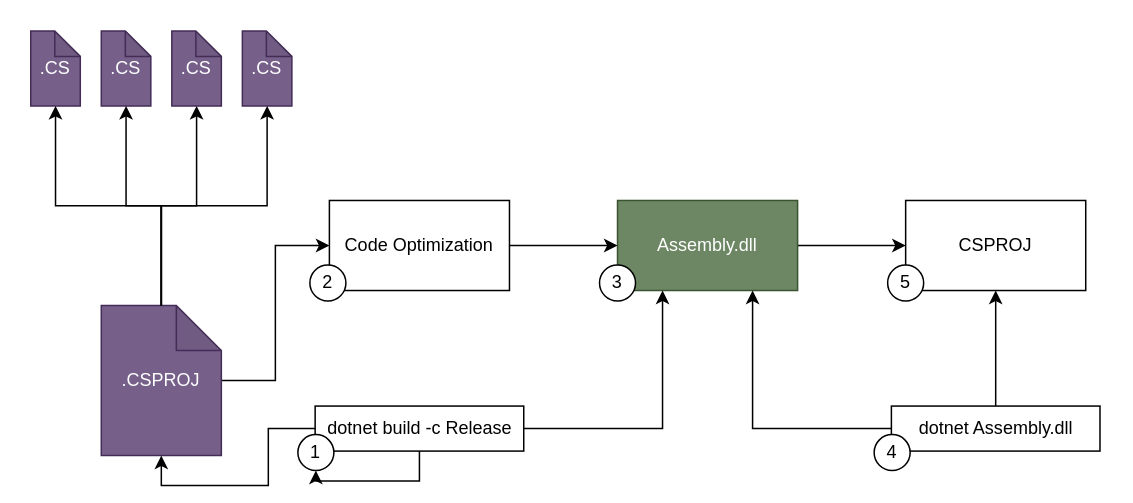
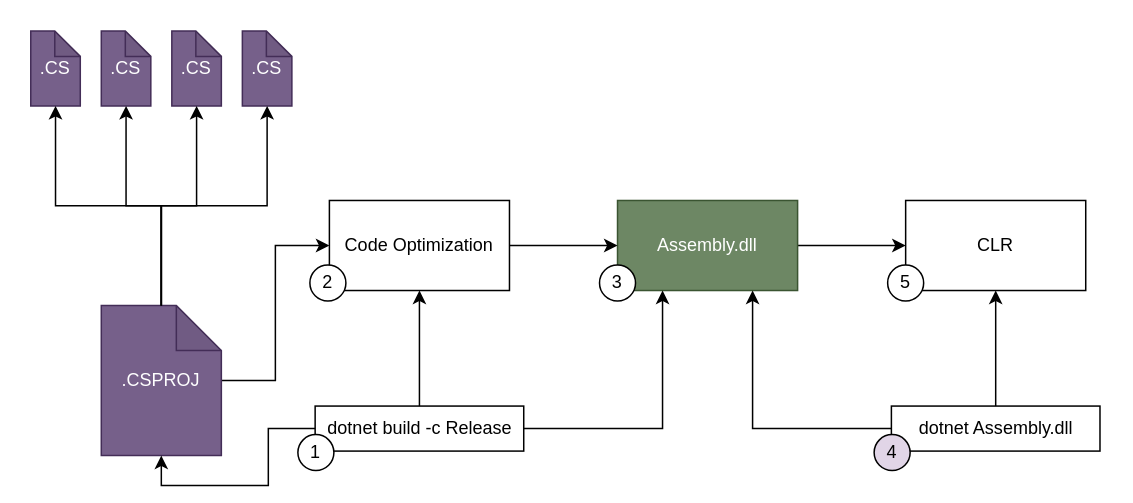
  <mxCell id="0" />
  <mxCell id="1" parent="0" />
  <mxCell id="2" style="edgeStyle=orthogonalEdgeStyle;rounded=0;orthogonalLoop=1;jettySize=auto;html=1;entryX=0;entryY=0.5;entryDx=0;entryDy=0;" edge="1" parent="1" source="3" target="15"><mxGeometry relative="1" as="geometry" /></mxCell>
  <mxCell id="3" value=".CSPROJ" style="shape=note;whiteSpace=wrap;html=1;backgroundOutline=1;darkOpacity=0.05;fillColor=#76608a;fontColor=#ffffff;strokeColor=#432D57;" vertex="1" parent="1"><mxGeometry x="67" y="203" width="80" height="100" as="geometry" /></mxCell>
  <mxCell id="4" value=".CS" style="shape=note;whiteSpace=wrap;html=1;backgroundOutline=1;darkOpacity=0.05;size=17;fillColor=#76608a;fontColor=#ffffff;strokeColor=#432D57;" vertex="1" parent="1"><mxGeometry x="67" y="20" width="33" height="50" as="geometry" /></mxCell>
  <mxCell id="5" value=".CS" style="shape=note;whiteSpace=wrap;html=1;backgroundOutline=1;darkOpacity=0.05;size=17;fillColor=#76608a;fontColor=#ffffff;strokeColor=#432D57;" vertex="1" parent="1"><mxGeometry x="114" y="20" width="33" height="50" as="geometry" /></mxCell>
  <mxCell id="6" value=".CS" style="shape=note;whiteSpace=wrap;html=1;backgroundOutline=1;darkOpacity=0.05;size=17;fillColor=#76608a;fontColor=#ffffff;strokeColor=#432D57;" vertex="1" parent="1"><mxGeometry x="20" y="20" width="33" height="50" as="geometry" /></mxCell>
  <mxCell id="7" value=".CS" style="shape=note;whiteSpace=wrap;html=1;backgroundOutline=1;darkOpacity=0.05;size=17;fillColor=#76608a;fontColor=#ffffff;strokeColor=#432D57;" vertex="1" parent="1"><mxGeometry x="161" y="20" width="33" height="50" as="geometry" /></mxCell>
  <mxCell id="8" style="edgeStyle=orthogonalEdgeStyle;rounded=0;orthogonalLoop=1;jettySize=auto;html=1;entryX=0.5;entryY=1;entryDx=0;entryDy=0;entryPerimeter=0;exitX=0.5;exitY=0;exitDx=0;exitDy=0;exitPerimeter=0;" edge="1" parent="1" source="3" target="6"><mxGeometry relative="1" as="geometry" /></mxCell>
  <mxCell id="9" style="edgeStyle=orthogonalEdgeStyle;rounded=0;orthogonalLoop=1;jettySize=auto;html=1;exitX=0.5;exitY=0;exitDx=0;exitDy=0;exitPerimeter=0;entryX=0.5;entryY=1;entryDx=0;entryDy=0;entryPerimeter=0;" edge="1" parent="1" source="3" target="4"><mxGeometry relative="1" as="geometry" /></mxCell>
  <mxCell id="10" style="edgeStyle=orthogonalEdgeStyle;rounded=0;orthogonalLoop=1;jettySize=auto;html=1;exitX=0.5;exitY=0;exitDx=0;exitDy=0;exitPerimeter=0;entryX=0.5;entryY=1;entryDx=0;entryDy=0;entryPerimeter=0;" edge="1" parent="1" source="3" target="5"><mxGeometry relative="1" as="geometry" /></mxCell>
  <mxCell id="11" style="edgeStyle=orthogonalEdgeStyle;rounded=0;orthogonalLoop=1;jettySize=auto;html=1;exitX=0.5;exitY=0;exitDx=0;exitDy=0;exitPerimeter=0;entryX=0.5;entryY=1;entryDx=0;entryDy=0;entryPerimeter=0;" edge="1" parent="1" source="3" target="7"><mxGeometry relative="1" as="geometry" /></mxCell>
  <mxCell id="12" style="edgeStyle=orthogonalEdgeStyle;rounded=0;orthogonalLoop=1;jettySize=auto;html=1;entryX=0;entryY=0.5;entryDx=0;entryDy=0;" edge="1" parent="1" source="13" target="20"><mxGeometry relative="1" as="geometry" /></mxCell>
  <mxCell id="13" value="Assembly.dll" style="rounded=0;whiteSpace=wrap;html=1;fillColor=#6d8764;fontColor=#ffffff;strokeColor=#3A5431;" vertex="1" parent="1"><mxGeometry x="411" y="133" width="120" height="60" as="geometry" /></mxCell>
  <mxCell id="14" style="edgeStyle=orthogonalEdgeStyle;rounded=0;orthogonalLoop=1;jettySize=auto;html=1;entryX=0;entryY=0.5;entryDx=0;entryDy=0;" edge="1" parent="1" source="15" target="13"><mxGeometry relative="1" as="geometry" /></mxCell>
  <mxCell id="15" value="Code Optimization" style="rounded=0;whiteSpace=wrap;html=1;" vertex="1" parent="1"><mxGeometry x="219" y="133" width="120" height="60" as="geometry" /></mxCell>
- <mxCell id="16" style="edgeStyle=orthogonalEdgeStyle;rounded=0;orthogonalLoop=1;jettySize=auto;html=1;" edge="1" parent="1" source="18" target="21"><mxGeometry relative="1" as="geometry" /></mxCell>
+ <mxCell id="16" style="edgeStyle=orthogonalEdgeStyle;rounded=0;orthogonalLoop=1;jettySize=auto;html=1;entryX=0.5;entryY=1;entryDx=0;entryDy=0;" edge="1" parent="1" source="18" target="15"><mxGeometry relative="1" as="geometry" /></mxCell>
  <mxCell id="17" style="edgeStyle=orthogonalEdgeStyle;rounded=0;orthogonalLoop=1;jettySize=auto;html=1;entryX=0.25;entryY=1;entryDx=0;entryDy=0;" edge="1" parent="1" source="18" target="13"><mxGeometry relative="1" as="geometry" /></mxCell>
  <mxCell id="18" value="dotnet build -c Release" style="text;html=1;strokeColor=default;fillColor=none;align=center;verticalAlign=middle;whiteSpace=wrap;rounded=0;" vertex="1" parent="1"><mxGeometry x="209.5" y="270" width="139" height="30" as="geometry" /></mxCell>
  <mxCell id="19" style="edgeStyle=orthogonalEdgeStyle;rounded=0;orthogonalLoop=1;jettySize=auto;html=1;entryX=0.5;entryY=1;entryDx=0;entryDy=0;entryPerimeter=0;" edge="1" parent="1" source="18" target="3"><mxGeometry relative="1" as="geometry" /></mxCell>
- <mxCell id="20" value="CSPROJ" style="rounded=0;whiteSpace=wrap;html=1;" vertex="1" parent="1"><mxGeometry x="603" y="133" width="120" height="60" as="geometry" /></mxCell>
+ <mxCell id="20" value="CLR" style="rounded=0;whiteSpace=wrap;html=1;" vertex="1" parent="1"><mxGeometry x="603" y="133" width="120" height="60" as="geometry" /></mxCell>
  <mxCell id="21" value="1" style="ellipse;whiteSpace=wrap;html=1;" vertex="1" parent="1"><mxGeometry x="198" y="289" width="24" height="24" as="geometry" /></mxCell>
  <mxCell id="22" value="2" style="ellipse;whiteSpace=wrap;html=1;" vertex="1" parent="1"><mxGeometry x="206" y="176" width="24" height="24" as="geometry" /></mxCell>
  <mxCell id="23" value="3" style="ellipse;whiteSpace=wrap;html=1;" vertex="1" parent="1"><mxGeometry x="399" y="176" width="24" height="24" as="geometry" /></mxCell>
  <mxCell id="24" style="edgeStyle=orthogonalEdgeStyle;rounded=0;orthogonalLoop=1;jettySize=auto;html=1;entryX=0.75;entryY=1;entryDx=0;entryDy=0;" edge="1" parent="1" source="26" target="13"><mxGeometry relative="1" as="geometry" /></mxCell>
  <mxCell id="25" style="edgeStyle=orthogonalEdgeStyle;rounded=0;orthogonalLoop=1;jettySize=auto;html=1;entryX=0.5;entryY=1;entryDx=0;entryDy=0;" edge="1" parent="1" source="26" target="20"><mxGeometry relative="1" as="geometry" /></mxCell>
  <mxCell id="26" value="dotnet Assembly.dll" style="text;html=1;strokeColor=default;fillColor=none;align=center;verticalAlign=middle;whiteSpace=wrap;rounded=0;" vertex="1" parent="1"><mxGeometry x="593.5" y="270" width="139" height="30" as="geometry" /></mxCell>
- <mxCell id="27" value="4" style="ellipse;whiteSpace=wrap;html=1;" vertex="1" parent="1"><mxGeometry x="582" y="289" width="24" height="24" as="geometry" /></mxCell>
+ <mxCell id="27" value="4" style="ellipse;whiteSpace=wrap;html=1;fillColor=#e1d5e7;" vertex="1" parent="1"><mxGeometry x="582" y="289" width="24" height="24" as="geometry" /></mxCell>
  <mxCell id="28" value="5" style="ellipse;whiteSpace=wrap;html=1;" vertex="1" parent="1"><mxGeometry x="591" y="176" width="24" height="24" as="geometry" /></mxCell>
